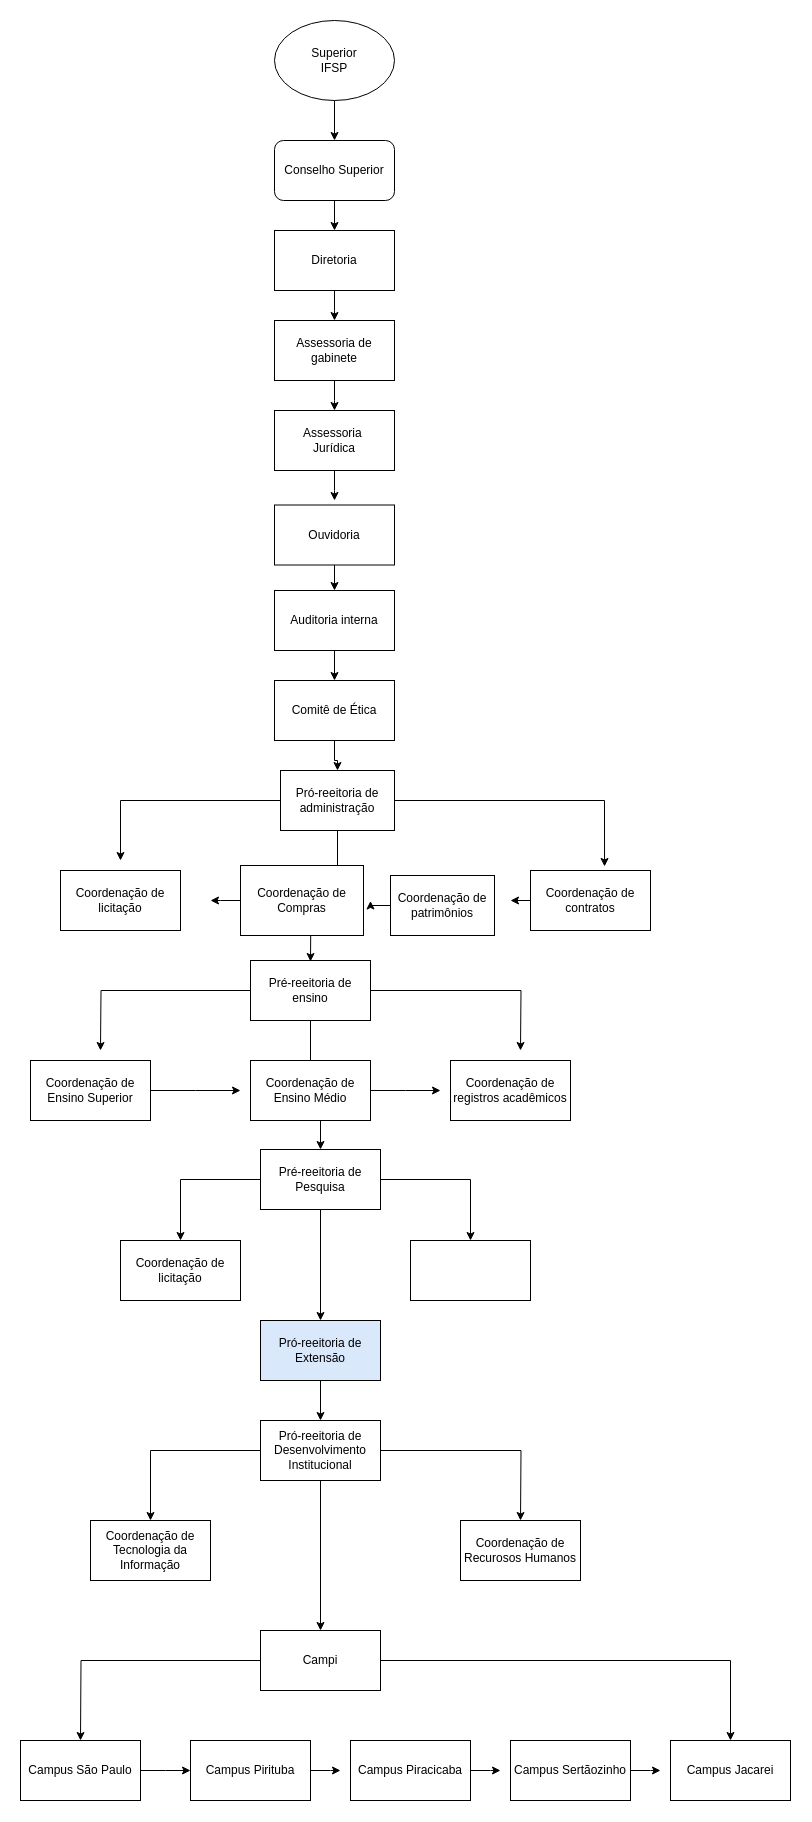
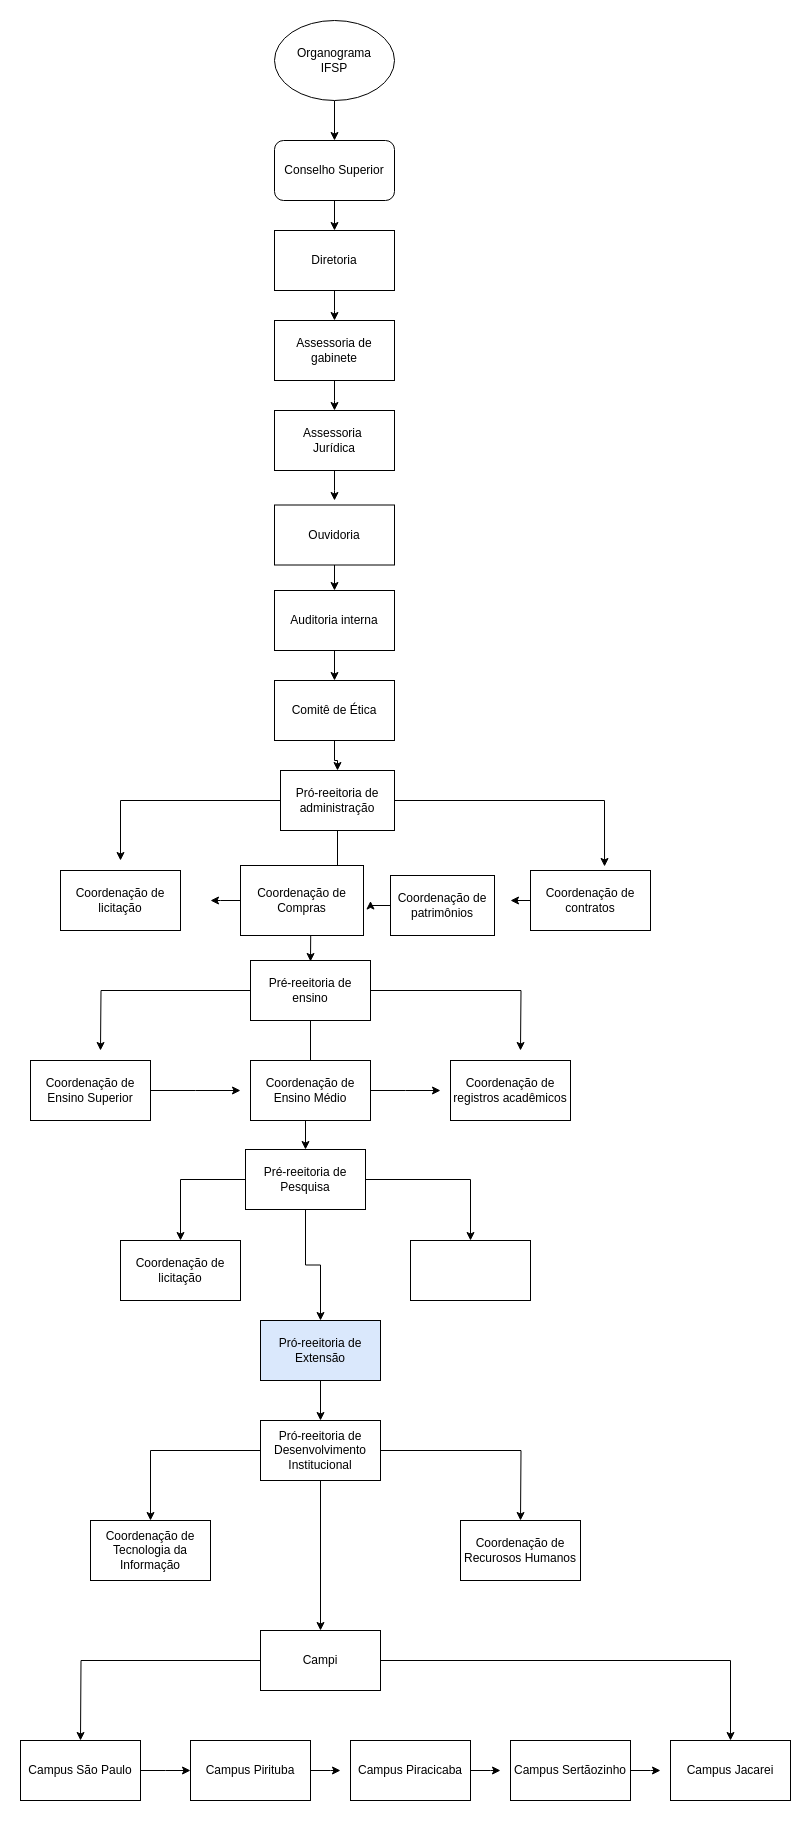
  <mxCell id="0" />
  <mxCell id="1" parent="0" />
  <mxCell id="2" style="edgeStyle=orthogonalEdgeStyle;rounded=0;orthogonalLoop=1;jettySize=auto;html=1;" edge="1" parent="1" source="3" target="7"><mxGeometry relative="1" as="geometry"><mxPoint x="334" y="230" as="targetPoint" /></mxGeometry></mxCell>
  <mxCell id="3" value="Conselho Superior" style="rounded=1;whiteSpace=wrap;html=1;" vertex="1" parent="1"><mxGeometry x="274" y="140" width="120" height="60" as="geometry" /></mxCell>
  <mxCell id="4" style="edgeStyle=orthogonalEdgeStyle;rounded=0;orthogonalLoop=1;jettySize=auto;html=1;" edge="1" parent="1" source="5" target="3"><mxGeometry relative="1" as="geometry" /></mxCell>
- <mxCell id="5" value="Superior&lt;br&gt;IFSP" style="ellipse;whiteSpace=wrap;html=1;" vertex="1" parent="1"><mxGeometry x="274" y="20" width="120" height="80" as="geometry" /></mxCell>
+ <mxCell id="5" value="Organograma&lt;br&gt;IFSP" style="ellipse;whiteSpace=wrap;html=1;" vertex="1" parent="1"><mxGeometry x="274" y="20" width="120" height="80" as="geometry" /></mxCell>
  <mxCell id="6" style="edgeStyle=orthogonalEdgeStyle;rounded=0;orthogonalLoop=1;jettySize=auto;html=1;" edge="1" parent="1" source="7"><mxGeometry relative="1" as="geometry"><mxPoint x="334" y="320" as="targetPoint" /></mxGeometry></mxCell>
  <mxCell id="7" value="Diretoria" style="rounded=0;whiteSpace=wrap;html=1;" vertex="1" parent="1"><mxGeometry x="274" y="230" width="120" height="60" as="geometry" /></mxCell>
  <mxCell id="8" style="edgeStyle=orthogonalEdgeStyle;rounded=0;orthogonalLoop=1;jettySize=auto;html=1;" edge="1" parent="1" source="9"><mxGeometry relative="1" as="geometry"><mxPoint x="334" y="410" as="targetPoint" /></mxGeometry></mxCell>
  <mxCell id="9" value="Assessoria de&lt;br&gt;gabinete" style="rounded=0;whiteSpace=wrap;html=1;" vertex="1" parent="1"><mxGeometry x="274" y="320" width="120" height="60" as="geometry" /></mxCell>
  <mxCell id="10" style="edgeStyle=orthogonalEdgeStyle;rounded=0;orthogonalLoop=1;jettySize=auto;html=1;" edge="1" parent="1" source="11"><mxGeometry relative="1" as="geometry"><mxPoint x="334" y="500" as="targetPoint" /></mxGeometry></mxCell>
  <mxCell id="11" value="Assessoria&amp;nbsp;&lt;br&gt;Jurídica" style="rounded=0;whiteSpace=wrap;html=1;" vertex="1" parent="1"><mxGeometry x="274" y="410" width="120" height="60" as="geometry" /></mxCell>
  <mxCell id="12" style="edgeStyle=orthogonalEdgeStyle;rounded=0;orthogonalLoop=1;jettySize=auto;html=1;" edge="1" parent="1" source="13"><mxGeometry relative="1" as="geometry"><mxPoint x="334" y="590" as="targetPoint" /></mxGeometry></mxCell>
  <mxCell id="13" value="Ouvidoria" style="rounded=0;whiteSpace=wrap;html=1;" vertex="1" parent="1"><mxGeometry x="274" y="504.5" width="120" height="60" as="geometry" /></mxCell>
  <mxCell id="14" style="edgeStyle=orthogonalEdgeStyle;rounded=0;orthogonalLoop=1;jettySize=auto;html=1;" edge="1" parent="1" source="15" target="17"><mxGeometry relative="1" as="geometry"><mxPoint x="334" y="680" as="targetPoint" /></mxGeometry></mxCell>
  <mxCell id="15" value="Auditoria interna" style="rounded=0;whiteSpace=wrap;html=1;" vertex="1" parent="1"><mxGeometry x="274" y="590" width="120" height="60" as="geometry" /></mxCell>
  <mxCell id="16" style="edgeStyle=orthogonalEdgeStyle;rounded=0;orthogonalLoop=1;jettySize=auto;html=1;" edge="1" parent="1" source="17" target="21"><mxGeometry relative="1" as="geometry"><mxPoint x="334" y="770" as="targetPoint" /></mxGeometry></mxCell>
  <mxCell id="17" value="Comitê de Ética" style="rounded=0;whiteSpace=wrap;html=1;" vertex="1" parent="1"><mxGeometry x="274" y="680" width="120" height="60" as="geometry" /></mxCell>
  <mxCell id="18" style="edgeStyle=orthogonalEdgeStyle;rounded=0;orthogonalLoop=1;jettySize=auto;html=1;" edge="1" parent="1" source="21"><mxGeometry relative="1" as="geometry"><mxPoint x="120" y="860" as="targetPoint" /><Array as="points"><mxPoint x="120" y="800" /><mxPoint x="120" y="860" /></Array></mxGeometry></mxCell>
  <mxCell id="19" style="edgeStyle=orthogonalEdgeStyle;rounded=0;orthogonalLoop=1;jettySize=auto;html=1;entryX=0.617;entryY=-0.067;entryDx=0;entryDy=0;entryPerimeter=0;" edge="1" parent="1" source="21" target="26"><mxGeometry relative="1" as="geometry"><mxPoint x="600" y="850" as="targetPoint" /></mxGeometry></mxCell>
  <mxCell id="20" style="edgeStyle=orthogonalEdgeStyle;rounded=0;orthogonalLoop=1;jettySize=auto;html=1;exitX=0.5;exitY=1;exitDx=0;exitDy=0;" edge="1" parent="1" source="21"><mxGeometry relative="1" as="geometry"><mxPoint x="310" y="961" as="targetPoint" /></mxGeometry></mxCell>
  <mxCell id="21" value="Pró-reeitoria de administração" style="rounded=0;whiteSpace=wrap;html=1;" vertex="1" parent="1"><mxGeometry x="280" y="770" width="114" height="60" as="geometry" /></mxCell>
  <mxCell id="22" value="Coordenação de licitação" style="rounded=0;whiteSpace=wrap;html=1;" vertex="1" parent="1"><mxGeometry x="60" y="870" width="120" height="60" as="geometry" /></mxCell>
  <mxCell id="23" style="edgeStyle=orthogonalEdgeStyle;rounded=0;orthogonalLoop=1;jettySize=auto;html=1;" edge="1" parent="1" source="24"><mxGeometry relative="1" as="geometry"><mxPoint x="210" y="900" as="targetPoint" /></mxGeometry></mxCell>
  <mxCell id="24" value="Coordenação de Compras" style="rounded=0;whiteSpace=wrap;html=1;" vertex="1" parent="1"><mxGeometry x="240" y="865" width="123" height="70" as="geometry" /></mxCell>
  <mxCell id="25" style="edgeStyle=orthogonalEdgeStyle;rounded=0;orthogonalLoop=1;jettySize=auto;html=1;" edge="1" parent="1" source="26"><mxGeometry relative="1" as="geometry"><mxPoint x="510" y="900" as="targetPoint" /></mxGeometry></mxCell>
  <mxCell id="26" value="Coordenação de contratos" style="rounded=0;whiteSpace=wrap;html=1;" vertex="1" parent="1"><mxGeometry x="530" y="870" width="120" height="60" as="geometry" /></mxCell>
  <mxCell id="27" style="edgeStyle=orthogonalEdgeStyle;rounded=0;orthogonalLoop=1;jettySize=auto;html=1;" edge="1" parent="1" source="28"><mxGeometry relative="1" as="geometry"><mxPoint x="370" y="900" as="targetPoint" /></mxGeometry></mxCell>
  <mxCell id="28" value="Coordenação de patrimônios" style="rounded=0;whiteSpace=wrap;html=1;" vertex="1" parent="1"><mxGeometry x="390" y="875" width="104" height="60" as="geometry" /></mxCell>
  <mxCell id="29" style="edgeStyle=orthogonalEdgeStyle;rounded=0;orthogonalLoop=1;jettySize=auto;html=1;" edge="1" parent="1" source="32"><mxGeometry relative="1" as="geometry"><mxPoint x="100" y="1050" as="targetPoint" /></mxGeometry></mxCell>
  <mxCell id="30" style="edgeStyle=orthogonalEdgeStyle;rounded=0;orthogonalLoop=1;jettySize=auto;html=1;" edge="1" parent="1" source="32"><mxGeometry relative="1" as="geometry"><mxPoint x="520" y="1050" as="targetPoint" /></mxGeometry></mxCell>
  <mxCell id="31" style="edgeStyle=orthogonalEdgeStyle;rounded=0;orthogonalLoop=1;jettySize=auto;html=1;exitX=0.5;exitY=1;exitDx=0;exitDy=0;" edge="1" parent="1" source="32" target="41"><mxGeometry relative="1" as="geometry"><mxPoint x="320" y="1150" as="targetPoint" /></mxGeometry></mxCell>
  <mxCell id="32" value="Pré-reeitoria de ensino" style="rounded=0;whiteSpace=wrap;html=1;" vertex="1" parent="1"><mxGeometry x="250" y="960" width="120" height="60" as="geometry" /></mxCell>
  <mxCell id="33" style="edgeStyle=orthogonalEdgeStyle;rounded=0;orthogonalLoop=1;jettySize=auto;html=1;" edge="1" parent="1" source="34"><mxGeometry relative="1" as="geometry"><mxPoint x="240" y="1090" as="targetPoint" /></mxGeometry></mxCell>
  <mxCell id="34" value="Coordenação de Ensino Superior" style="rounded=0;whiteSpace=wrap;html=1;" vertex="1" parent="1"><mxGeometry x="30" y="1060" width="120" height="60" as="geometry" /></mxCell>
  <mxCell id="35" value="Coordenação de registros acadêmicos" style="rounded=0;whiteSpace=wrap;html=1;" vertex="1" parent="1"><mxGeometry x="450" y="1060" width="120" height="60" as="geometry" /></mxCell>
  <mxCell id="36" style="edgeStyle=orthogonalEdgeStyle;rounded=0;orthogonalLoop=1;jettySize=auto;html=1;" edge="1" parent="1" source="37"><mxGeometry relative="1" as="geometry"><mxPoint x="440" y="1090" as="targetPoint" /></mxGeometry></mxCell>
  <mxCell id="37" value="Coordenação de Ensino Médio" style="rounded=0;whiteSpace=wrap;html=1;" vertex="1" parent="1"><mxGeometry x="250" y="1060" width="120" height="60" as="geometry" /></mxCell>
  <mxCell id="38" style="edgeStyle=orthogonalEdgeStyle;rounded=0;orthogonalLoop=1;jettySize=auto;html=1;" edge="1" parent="1" source="41" target="42"><mxGeometry relative="1" as="geometry"><mxPoint x="210" y="1220" as="targetPoint" /></mxGeometry></mxCell>
  <mxCell id="39" style="edgeStyle=orthogonalEdgeStyle;rounded=0;orthogonalLoop=1;jettySize=auto;html=1;" edge="1" parent="1" source="41" target="43"><mxGeometry relative="1" as="geometry"><mxPoint x="480" y="1230" as="targetPoint" /></mxGeometry></mxCell>
  <mxCell id="40" style="edgeStyle=orthogonalEdgeStyle;rounded=0;orthogonalLoop=1;jettySize=auto;html=1;" edge="1" parent="1" source="41" target="45"><mxGeometry relative="1" as="geometry"><mxPoint x="320" y="1350" as="targetPoint" /></mxGeometry></mxCell>
- <mxCell id="41" value="Pré-reeitoria de Pesquisa" style="rounded=0;whiteSpace=wrap;html=1;" vertex="1" parent="1"><mxGeometry x="260" y="1149" width="120" height="60" as="geometry" /></mxCell>
+ <mxCell id="41" value="Pré-reeitoria de Pesquisa" style="rounded=0;whiteSpace=wrap;html=1;" vertex="1" parent="1"><mxGeometry x="245" y="1149" width="120" height="60" as="geometry" /></mxCell>
  <mxCell id="42" value="Coordenação de licitação" style="rounded=0;whiteSpace=wrap;html=1;" vertex="1" parent="1"><mxGeometry x="120" y="1240" width="120" height="60" as="geometry" /></mxCell>
  <mxCell id="43" value="" style="rounded=0;whiteSpace=wrap;html=1;" vertex="1" parent="1"><mxGeometry x="410" y="1240" width="120" height="60" as="geometry" /></mxCell>
  <mxCell id="44" style="edgeStyle=orthogonalEdgeStyle;rounded=0;orthogonalLoop=1;jettySize=auto;html=1;" edge="1" parent="1" source="45" target="49"><mxGeometry relative="1" as="geometry"><mxPoint x="320" y="1420" as="targetPoint" /></mxGeometry></mxCell>
  <mxCell id="45" value="Pró-reeitoria de Extensão" style="rounded=0;whiteSpace=wrap;html=1;fillColor=#dae8fc;" vertex="1" parent="1"><mxGeometry x="260" y="1320" width="120" height="60" as="geometry" /></mxCell>
  <mxCell id="46" style="edgeStyle=orthogonalEdgeStyle;rounded=0;orthogonalLoop=1;jettySize=auto;html=1;" edge="1" parent="1" source="49" target="50"><mxGeometry relative="1" as="geometry"><mxPoint x="200" y="1490" as="targetPoint" /></mxGeometry></mxCell>
  <mxCell id="47" style="edgeStyle=orthogonalEdgeStyle;rounded=0;orthogonalLoop=1;jettySize=auto;html=1;" edge="1" parent="1" source="49"><mxGeometry relative="1" as="geometry"><mxPoint x="520" y="1520" as="targetPoint" /></mxGeometry></mxCell>
  <mxCell id="48" style="edgeStyle=orthogonalEdgeStyle;rounded=0;orthogonalLoop=1;jettySize=auto;html=1;" edge="1" parent="1" source="49" target="54"><mxGeometry relative="1" as="geometry"><mxPoint x="320" y="1600" as="targetPoint" /></mxGeometry></mxCell>
  <mxCell id="49" value="Pró-reeitoria de Desenvolvimento Institucional" style="rounded=0;whiteSpace=wrap;html=1;" vertex="1" parent="1"><mxGeometry x="260" y="1420" width="120" height="60" as="geometry" /></mxCell>
  <mxCell id="50" value="Coordenação de Tecnologia da Informação" style="rounded=0;whiteSpace=wrap;html=1;" vertex="1" parent="1"><mxGeometry x="90" y="1520" width="120" height="60" as="geometry" /></mxCell>
  <mxCell id="51" value="Coordenação de Recurosos Humanos" style="rounded=0;whiteSpace=wrap;html=1;" vertex="1" parent="1"><mxGeometry x="460" y="1520" width="120" height="60" as="geometry" /></mxCell>
  <mxCell id="52" style="edgeStyle=orthogonalEdgeStyle;rounded=0;orthogonalLoop=1;jettySize=auto;html=1;" edge="1" parent="1" source="54"><mxGeometry relative="1" as="geometry"><mxPoint x="80" y="1740" as="targetPoint" /></mxGeometry></mxCell>
  <mxCell id="53" style="edgeStyle=orthogonalEdgeStyle;rounded=0;orthogonalLoop=1;jettySize=auto;html=1;" edge="1" parent="1" source="54" target="63"><mxGeometry relative="1" as="geometry"><mxPoint x="730" y="1730" as="targetPoint" /></mxGeometry></mxCell>
  <mxCell id="54" value="Campi" style="rounded=0;whiteSpace=wrap;html=1;" vertex="1" parent="1"><mxGeometry x="260" y="1630" width="120" height="60" as="geometry" /></mxCell>
  <mxCell id="55" style="edgeStyle=orthogonalEdgeStyle;rounded=0;orthogonalLoop=1;jettySize=auto;html=1;" edge="1" parent="1" source="56"><mxGeometry relative="1" as="geometry"><mxPoint x="190" y="1770" as="targetPoint" /></mxGeometry></mxCell>
  <mxCell id="56" value="Campus São Paulo" style="rounded=0;whiteSpace=wrap;html=1;" vertex="1" parent="1"><mxGeometry x="20" y="1740" width="120" height="60" as="geometry" /></mxCell>
  <mxCell id="57" style="edgeStyle=orthogonalEdgeStyle;rounded=0;orthogonalLoop=1;jettySize=auto;html=1;" edge="1" parent="1" source="58"><mxGeometry relative="1" as="geometry"><mxPoint x="340" y="1770" as="targetPoint" /></mxGeometry></mxCell>
  <mxCell id="58" value="Campus Pirituba" style="rounded=0;whiteSpace=wrap;html=1;" vertex="1" parent="1"><mxGeometry x="190" y="1740" width="120" height="60" as="geometry" /></mxCell>
  <mxCell id="59" style="edgeStyle=orthogonalEdgeStyle;rounded=0;orthogonalLoop=1;jettySize=auto;html=1;" edge="1" parent="1" source="60"><mxGeometry relative="1" as="geometry"><mxPoint x="500" y="1770" as="targetPoint" /></mxGeometry></mxCell>
  <mxCell id="60" value="Campus Piracicaba" style="rounded=0;whiteSpace=wrap;html=1;" vertex="1" parent="1"><mxGeometry x="350" y="1740" width="120" height="60" as="geometry" /></mxCell>
  <mxCell id="61" style="edgeStyle=orthogonalEdgeStyle;rounded=0;orthogonalLoop=1;jettySize=auto;html=1;" edge="1" parent="1" source="62"><mxGeometry relative="1" as="geometry"><mxPoint x="660" y="1770" as="targetPoint" /></mxGeometry></mxCell>
  <mxCell id="62" value="Campus Sertãozinho" style="rounded=0;whiteSpace=wrap;html=1;" vertex="1" parent="1"><mxGeometry x="510" y="1740" width="120" height="60" as="geometry" /></mxCell>
  <mxCell id="63" value="Campus Jacarei" style="rounded=0;whiteSpace=wrap;html=1;" vertex="1" parent="1"><mxGeometry x="670" y="1740" width="120" height="60" as="geometry" /></mxCell>
